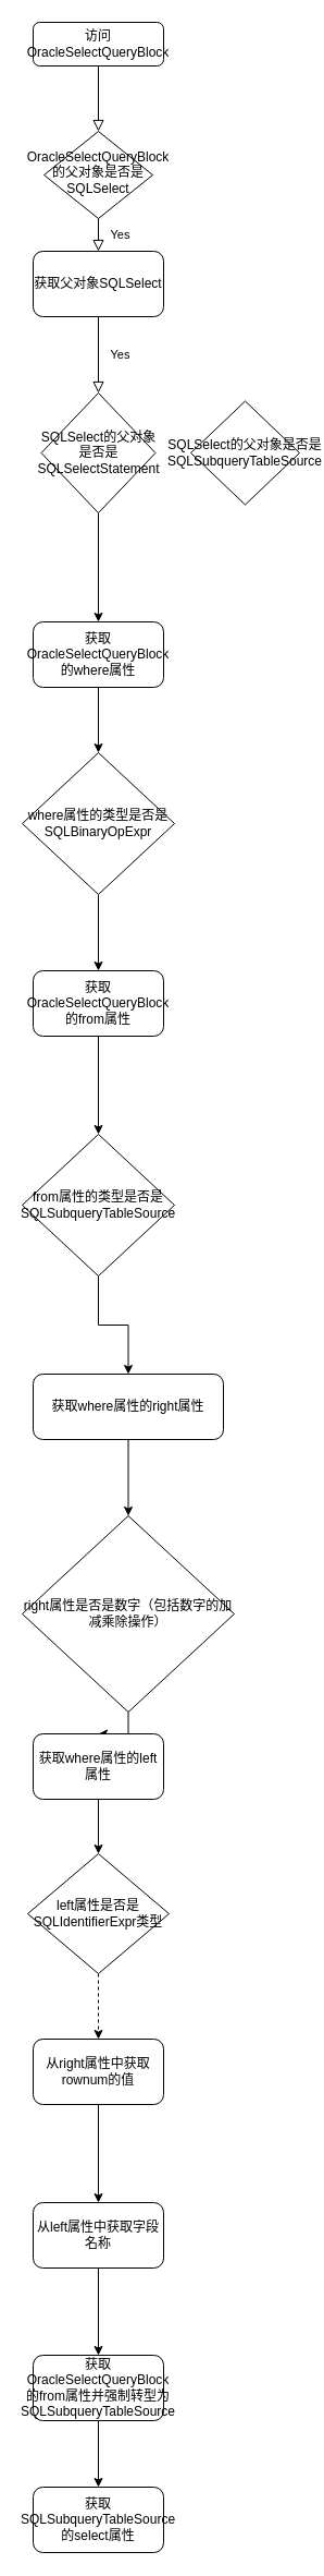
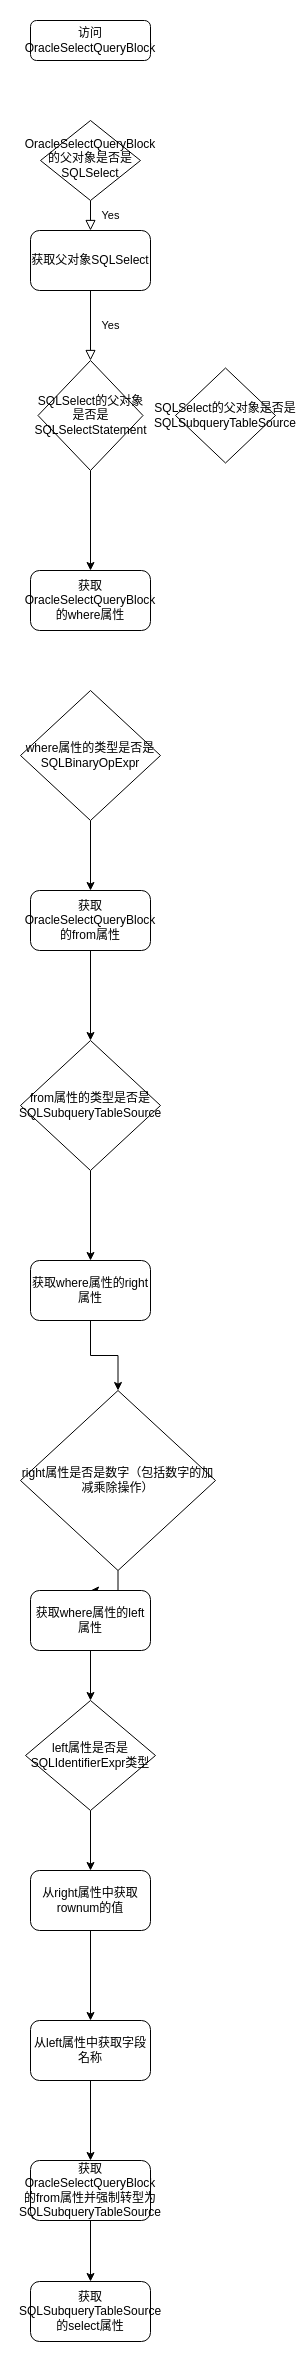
  <mxCell id="0" />
  <mxCell id="1" parent="0" />
- <mxCell id="2" value="" style="rounded=0;html=1;jettySize=auto;orthogonalLoop=1;fontSize=11;endArrow=block;endFill=0;endSize=8;strokeWidth=1;shadow=0;labelBackgroundColor=none;edgeStyle=orthogonalEdgeStyle;" parent="1" source="3" target="5" edge="1"><mxGeometry relative="1" as="geometry" /></mxCell>
  <mxCell id="3" value="访问OracleSelectQueryBlock" style="rounded=1;whiteSpace=wrap;html=1;fontSize=12;glass=0;strokeWidth=1;shadow=0;" parent="1" vertex="1"><mxGeometry x="30" y="20" width="120" height="40" as="geometry" /></mxCell>
  <mxCell id="4" value="Yes" style="rounded=0;html=1;jettySize=auto;orthogonalLoop=1;fontSize=11;endArrow=block;endFill=0;endSize=8;strokeWidth=1;shadow=0;labelBackgroundColor=none;edgeStyle=orthogonalEdgeStyle;" parent="1" source="5" edge="1"><mxGeometry y="20" relative="1" as="geometry"><mxPoint as="offset" /><mxPoint x="90" y="230" as="targetPoint" /></mxGeometry></mxCell>
  <mxCell id="5" value="OracleSelectQueryBlock的父对象是否是SQLSelect" style="rhombus;whiteSpace=wrap;html=1;shadow=0;fontFamily=Helvetica;fontSize=12;align=center;strokeWidth=1;spacing=6;spacingTop=-4;" parent="1" vertex="1"><mxGeometry x="40" y="120" width="100" height="80" as="geometry" /></mxCell>
  <mxCell id="6" value="获取父对象SQLSelect" style="rounded=1;whiteSpace=wrap;html=1;" vertex="1" parent="1"><mxGeometry x="30" y="230" width="120" height="60" as="geometry" /></mxCell>
  <mxCell id="7" style="edgeStyle=orthogonalEdgeStyle;rounded=0;orthogonalLoop=1;jettySize=auto;html=1;exitX=0.5;exitY=1;exitDx=0;exitDy=0;entryX=0.5;entryY=0;entryDx=0;entryDy=0;" edge="1" parent="1" source="8" target="11"><mxGeometry relative="1" as="geometry" /></mxCell>
  <mxCell id="8" value="SQLSelect的父对象是否是SQLSelectStatement" style="rhombus;whiteSpace=wrap;html=1;" vertex="1" parent="1"><mxGeometry x="37.5" y="360" width="105" height="110" as="geometry" /></mxCell>
  <mxCell id="9" value="SQLSelect的父对象是否是SQLSubqueryTableSource" style="rhombus;whiteSpace=wrap;html=1;" vertex="1" parent="1"><mxGeometry x="175" y="367.5" width="100" height="95" as="geometry" /></mxCell>
- <mxCell id="10" style="edgeStyle=orthogonalEdgeStyle;rounded=0;orthogonalLoop=1;jettySize=auto;html=1;exitX=0.5;exitY=1;exitDx=0;exitDy=0;entryX=0.5;entryY=0;entryDx=0;entryDy=0;" edge="1" parent="1" source="11" target="13"><mxGeometry relative="1" as="geometry" /></mxCell>
  <mxCell id="11" value="获取OracleSelectQueryBlock的where属性" style="rounded=1;whiteSpace=wrap;html=1;" vertex="1" parent="1"><mxGeometry x="30" y="570" width="120" height="60" as="geometry" /></mxCell>
  <mxCell id="12" style="edgeStyle=orthogonalEdgeStyle;rounded=0;orthogonalLoop=1;jettySize=auto;html=1;exitX=0.5;exitY=1;exitDx=0;exitDy=0;entryX=0.5;entryY=0;entryDx=0;entryDy=0;" edge="1" parent="1" source="13" target="15"><mxGeometry relative="1" as="geometry" /></mxCell>
  <mxCell id="13" value="where属性的类型是否是SQLBinaryOpExpr" style="rhombus;whiteSpace=wrap;html=1;" vertex="1" parent="1"><mxGeometry x="20" y="690" width="140" height="130" as="geometry" /></mxCell>
  <mxCell id="14" style="edgeStyle=orthogonalEdgeStyle;rounded=0;orthogonalLoop=1;jettySize=auto;html=1;exitX=0.5;exitY=1;exitDx=0;exitDy=0;entryX=0.5;entryY=0;entryDx=0;entryDy=0;" edge="1" parent="1" source="15" target="17"><mxGeometry relative="1" as="geometry" /></mxCell>
  <mxCell id="15" value="获取OracleSelectQueryBlock的from属性" style="rounded=1;whiteSpace=wrap;html=1;" vertex="1" parent="1"><mxGeometry x="30" y="890" width="120" height="60" as="geometry" /></mxCell>
  <mxCell id="16" style="edgeStyle=orthogonalEdgeStyle;rounded=0;orthogonalLoop=1;jettySize=auto;html=1;exitX=0.5;exitY=1;exitDx=0;exitDy=0;entryX=0.5;entryY=0;entryDx=0;entryDy=0;" edge="1" parent="1" source="17" target="19"><mxGeometry relative="1" as="geometry" /></mxCell>
  <mxCell id="17" value="from属性的类型是否是SQLSubqueryTableSource" style="rhombus;whiteSpace=wrap;html=1;" vertex="1" parent="1"><mxGeometry x="20" y="1040" width="140" height="130" as="geometry" /></mxCell>
  <mxCell id="18" style="edgeStyle=orthogonalEdgeStyle;rounded=0;orthogonalLoop=1;jettySize=auto;html=1;" edge="1" parent="1" source="19" target="21"><mxGeometry relative="1" as="geometry" /></mxCell>
- <mxCell id="19" value="获取where属性的right属性" style="rounded=1;whiteSpace=wrap;html=1;" vertex="1" parent="1"><mxGeometry x="30" y="1260" width="175" height="60" as="geometry" /></mxCell>
+ <mxCell id="19" value="获取where属性的right属性" style="rounded=1;whiteSpace=wrap;html=1;" vertex="1" parent="1"><mxGeometry x="30" y="1260" width="120" height="60" as="geometry" /></mxCell>
  <mxCell id="20" style="edgeStyle=orthogonalEdgeStyle;rounded=0;orthogonalLoop=1;jettySize=auto;html=1;entryX=0.5;entryY=0;entryDx=0;entryDy=0;" edge="1" parent="1" source="21" target="23"><mxGeometry relative="1" as="geometry" /></mxCell>
  <mxCell id="21" value="right属性是否是数字（包括数字的加减乘除操作）" style="rhombus;whiteSpace=wrap;html=1;" vertex="1" parent="1"><mxGeometry x="20" y="1390" width="195" height="180" as="geometry" /></mxCell>
  <mxCell id="22" style="edgeStyle=orthogonalEdgeStyle;rounded=0;orthogonalLoop=1;jettySize=auto;html=1;entryX=0.5;entryY=0;entryDx=0;entryDy=0;" edge="1" parent="1" source="23" target="25"><mxGeometry relative="1" as="geometry" /></mxCell>
  <mxCell id="23" value="获取where属性的left属性" style="rounded=1;whiteSpace=wrap;html=1;" vertex="1" parent="1"><mxGeometry x="30" y="1590" width="120" height="60" as="geometry" /></mxCell>
- <mxCell id="24" style="edgeStyle=orthogonalEdgeStyle;rounded=0;orthogonalLoop=1;jettySize=auto;html=1;entryX=0.5;entryY=0;entryDx=0;entryDy=0;dashed=1;" edge="1" parent="1" source="25" target="27"><mxGeometry relative="1" as="geometry" /></mxCell>
+ <mxCell id="24" style="edgeStyle=orthogonalEdgeStyle;rounded=0;orthogonalLoop=1;jettySize=auto;html=1;entryX=0.5;entryY=0;entryDx=0;entryDy=0;" edge="1" parent="1" source="25" target="27"><mxGeometry relative="1" as="geometry" /></mxCell>
  <mxCell id="25" value="left属性是否是SQLIdentifierExpr类型" style="rhombus;whiteSpace=wrap;html=1;" vertex="1" parent="1"><mxGeometry x="25" y="1700" width="130" height="110" as="geometry" /></mxCell>
  <mxCell id="26" style="edgeStyle=orthogonalEdgeStyle;rounded=0;orthogonalLoop=1;jettySize=auto;html=1;entryX=0.5;entryY=0;entryDx=0;entryDy=0;" edge="1" parent="1" source="27" target="29"><mxGeometry relative="1" as="geometry" /></mxCell>
  <mxCell id="27" value="从right属性中获取rownum的值" style="rounded=1;whiteSpace=wrap;html=1;" vertex="1" parent="1"><mxGeometry x="30" y="1870" width="120" height="60" as="geometry" /></mxCell>
  <mxCell id="28" style="edgeStyle=orthogonalEdgeStyle;rounded=0;orthogonalLoop=1;jettySize=auto;html=1;entryX=0.5;entryY=0;entryDx=0;entryDy=0;" edge="1" parent="1" source="29" target="31"><mxGeometry relative="1" as="geometry" /></mxCell>
  <mxCell id="29" value="从left属性中获取字段名称" style="rounded=1;whiteSpace=wrap;html=1;" vertex="1" parent="1"><mxGeometry x="30" y="2020" width="120" height="60" as="geometry" /></mxCell>
  <mxCell id="30" style="edgeStyle=orthogonalEdgeStyle;rounded=0;orthogonalLoop=1;jettySize=auto;html=1;" edge="1" parent="1" source="31" target="32"><mxGeometry relative="1" as="geometry" /></mxCell>
  <mxCell id="31" value="获取OracleSelectQueryBlock的from属性并强制转型为SQLSubqueryTableSource" style="rounded=1;whiteSpace=wrap;html=1;" vertex="1" parent="1"><mxGeometry x="30" y="2160" width="120" height="60" as="geometry" /></mxCell>
  <mxCell id="32" value="获取SQLSubqueryTableSource的select属性" style="rounded=1;whiteSpace=wrap;html=1;" vertex="1" parent="1"><mxGeometry x="30" y="2281" width="120" height="60" as="geometry" /></mxCell>
  <mxCell id="33" value="Yes" style="rounded=0;html=1;jettySize=auto;orthogonalLoop=1;fontSize=11;endArrow=block;endFill=0;endSize=8;strokeWidth=1;shadow=0;labelBackgroundColor=none;edgeStyle=orthogonalEdgeStyle;entryX=0.5;entryY=0;entryDx=0;entryDy=0;exitX=0.5;exitY=1;exitDx=0;exitDy=0;" edge="1" parent="1" source="6" target="8"><mxGeometry y="20" relative="1" as="geometry"><mxPoint as="offset" /><mxPoint x="200" y="200" as="sourcePoint" /><mxPoint x="250" y="250" as="targetPoint" /></mxGeometry></mxCell>
